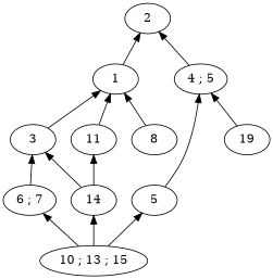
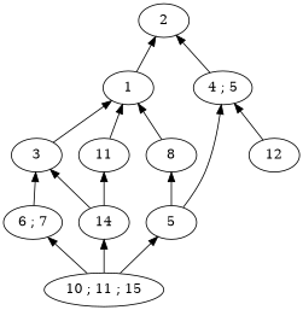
  strict digraph {
    edge [dir=back]
    n1 [height=0.5 label=1 width=0.75]
    n2 [height=0.5 label=3 width=0.75]
    n3 [height=0.5 label=8 width=0.75]
    n4 [height=0.5 label=11 width=0.75]
    n5 [height=0.5 label=2 width=0.75]
    n6 [height=0.5 label="4 ; 5" width=0.75]
    n7 [height=0.5 label="6 ; 7" width=0.75]
    n8 [height=0.5 label=14 width=0.75]
    n9 [height=0.5 label=5 width=0.75]
-   n10 [height=0.5 label=19 width=0.75]
-   n11 [height=0.5 label="10 ; 13 ; 15" width=1.4443]
+   n10 [height=0.5 label=12 width=0.75]
+   n11 [height=0.5 label="10 ; 11 ; 15" width=1.4443]
    n1 -> n2
    n1 -> n3
    n1 -> n4
    n2 -> n7
    n2 -> n8
+   n3 -> n9
    n4 -> n8
    n5 -> n1
    n5 -> n6
    n6 -> n9
    n6 -> n10
    n7 -> n11
    n8 -> n11
    n9 -> n11
  }
